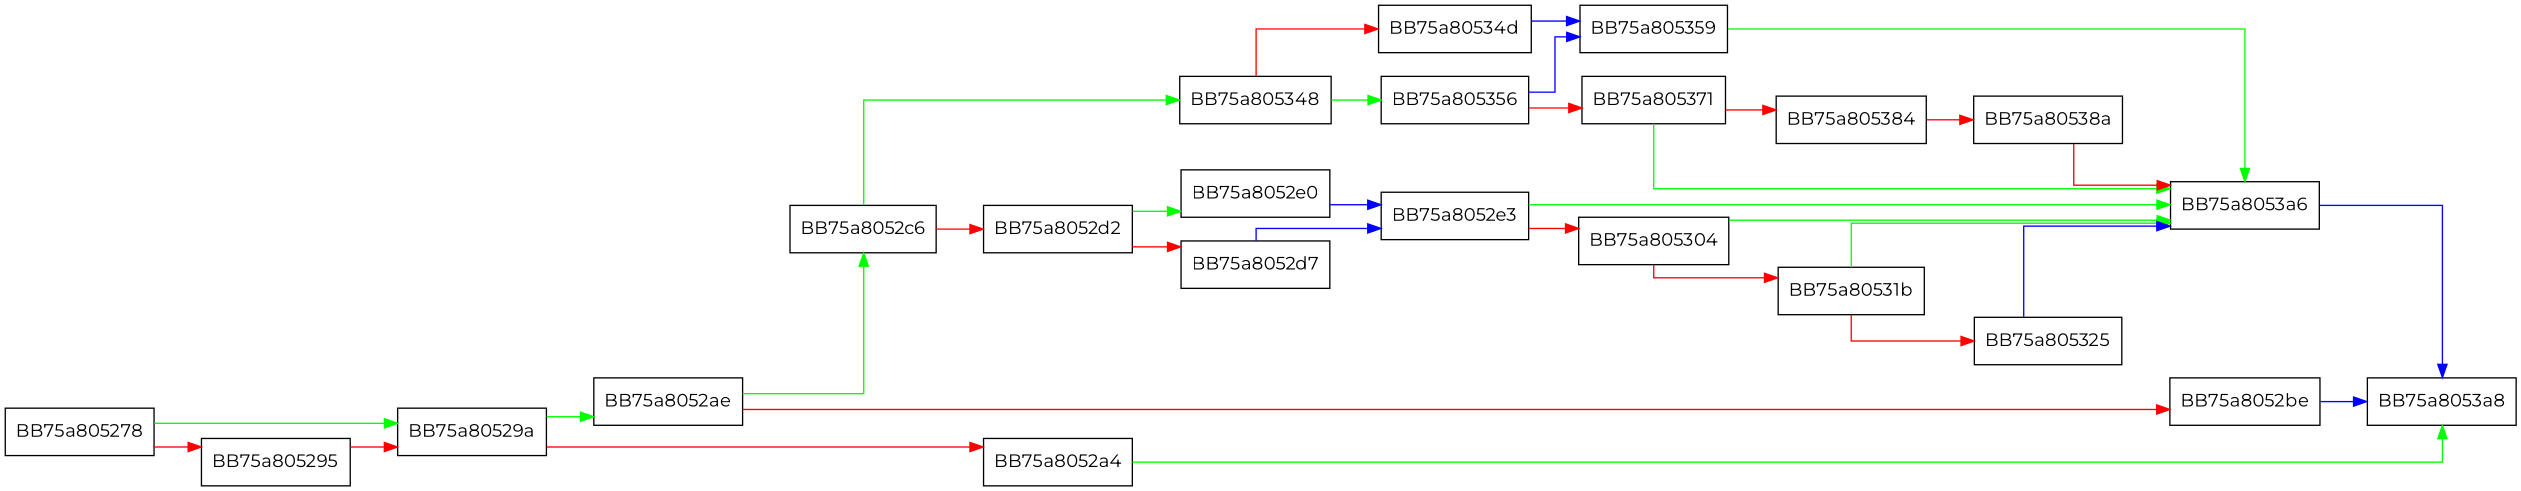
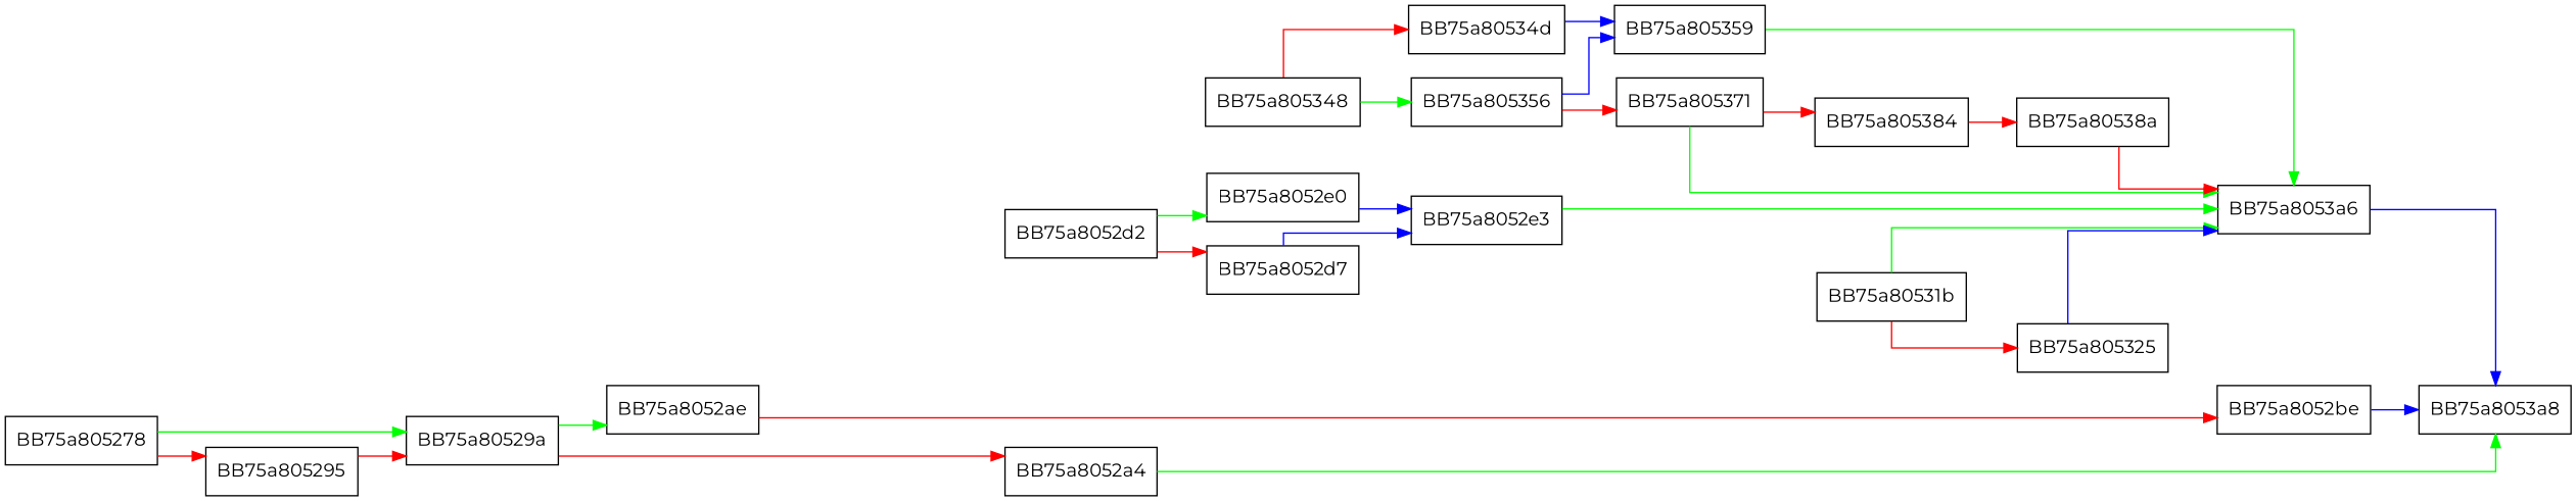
  digraph {
    fontname=Montserrat
    rankdir=LR
    splines=ortho
    node [fontname=Montserrat shape=box]
    edge [color=red fontname=Montserrat]
    BB75a805278
    BB75a80529a
    BB75a805295
    BB75a8052ae
    BB75a8052a4
-   BB75a8052c6
    BB75a8052be
    BB75a8053a8
    BB75a805348
    BB75a8052d2
    BB75a805356
    BB75a80534d
    BB75a8052e0
    BB75a8052d7
    BB75a805359
    BB75a805371
    BB75a8052e3
    BB75a8053a6
-   BB75a805304
    BB75a80531b
    BB75a805325
    BB75a805384
    BB75a80538a
    BB75a805278 -> BB75a80529a [color=green]
    BB75a805278 -> BB75a805295
    BB75a80529a -> BB75a8052ae [color=green]
    BB75a80529a -> BB75a8052a4
    BB75a805295 -> BB75a80529a
-   BB75a8052ae -> BB75a8052c6 [color=green]
    BB75a8052ae -> BB75a8052be
    BB75a8052a4 -> BB75a8053a8 [color=green]
-   BB75a8052c6 -> BB75a805348 [color=green]
-   BB75a8052c6 -> BB75a8052d2
    BB75a8052be -> BB75a8053a8 [color=blue]
    BB75a805348 -> BB75a805356 [color=green]
    BB75a805348 -> BB75a80534d
    BB75a8052d2 -> BB75a8052e0 [color=green]
    BB75a8052d2 -> BB75a8052d7
    BB75a805356 -> BB75a805359 [color=blue]
    BB75a805356 -> BB75a805371
    BB75a80534d -> BB75a805359 [color=blue]
    BB75a8052e0 -> BB75a8052e3 [color=blue]
    BB75a8052d7 -> BB75a8052e3 [color=blue]
    BB75a805359 -> BB75a8053a6 [color=green]
    BB75a805371 -> BB75a8053a6 [color=green]
    BB75a805371 -> BB75a805384
    BB75a8052e3 -> BB75a8053a6 [color=green]
-   BB75a8052e3 -> BB75a805304
    BB75a8053a6 -> BB75a8053a8 [color=blue]
-   BB75a805304 -> BB75a8053a6 [color=green]
-   BB75a805304 -> BB75a80531b
    BB75a80531b -> BB75a8053a6 [color=green]
    BB75a80531b -> BB75a805325
    BB75a805325 -> BB75a8053a6 [color=blue]
    BB75a805384 -> BB75a80538a
    BB75a80538a -> BB75a8053a6
  }
